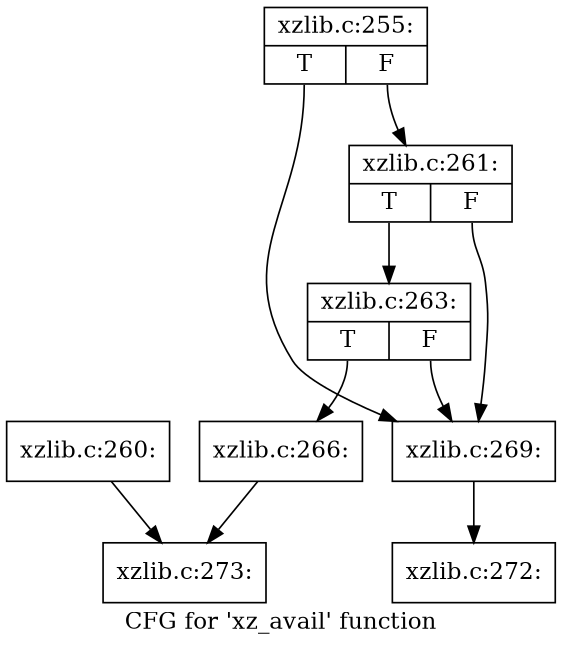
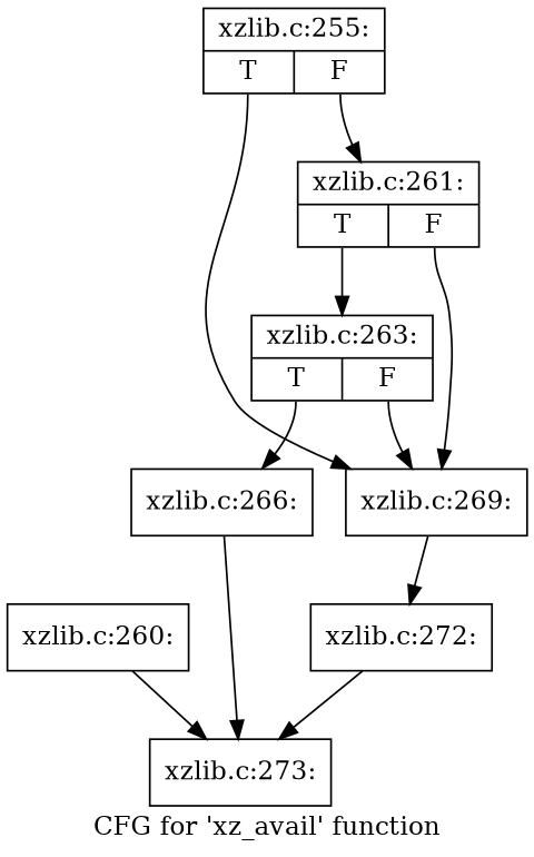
  digraph {
    label="CFG for 'xz_avail' function"
    node [shape=record]
    n1 [label="{xzlib.c:255:|{<s0>T|<s1>F}}"]
    n2 [label="{xzlib.c:261:|{<s0>T|<s1>F}}"]
    n3 [label="{xzlib.c:269:}"]
    n4 [label="{xzlib.c:260:}"]
    n5 [label="{xzlib.c:273:}"]
    n6 [label="{xzlib.c:263:|{<s0>T|<s1>F}}"]
    n7 [label="{xzlib.c:266:}"]
    n8 [label="{xzlib.c:272:}"]
    n1 -> n2 [tailport=s1]
    n1 -> n3 [tailport=s0]
    n2 -> n3 [tailport=s1]
    n2 -> n6 [tailport=s0]
    n3 -> n8
    n4 -> n5
    n6 -> n3 [tailport=s1]
    n6 -> n7 [tailport=s0]
    n7 -> n5
+   n8 -> n5
  }
